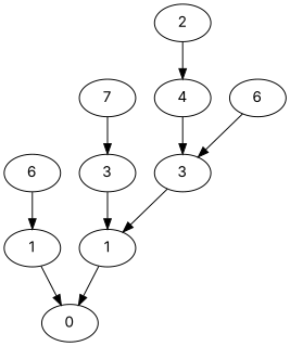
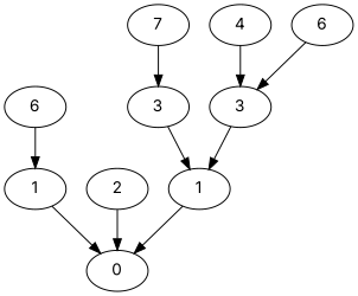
  digraph {
    fontname=Inter
    node [fontname=Inter]
    edge [fontname=Inter]
    n1 [label=1]
    n2 [label=0]
    n3 [label=1]
    n4 [label=2]
    n5 [label=3]
    n6 [label=3]
    n7 [label=4]
    n8 [label=7]
    n9 [label=6]
    n10 [label=6]
    n1 -> n2
    n3 -> n2
-   n4 -> n7
+   n4 -> n2
    n5 -> n1
    n6 -> n1
    n7 -> n6
    n8 -> n5
    n9 -> n6
    n10 -> n3
  }
